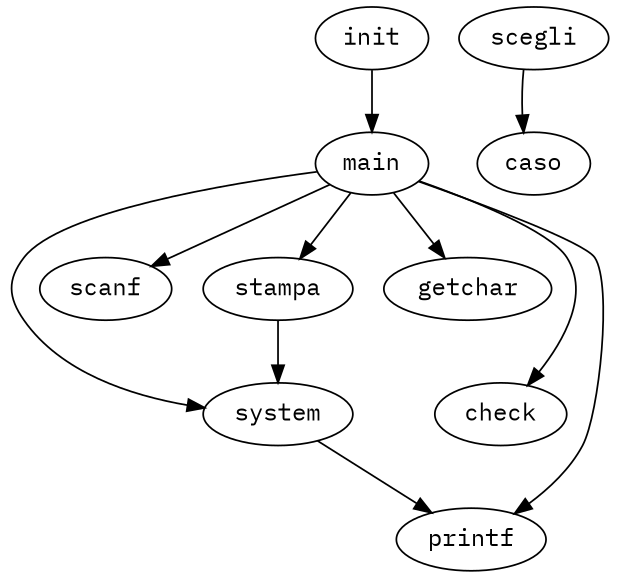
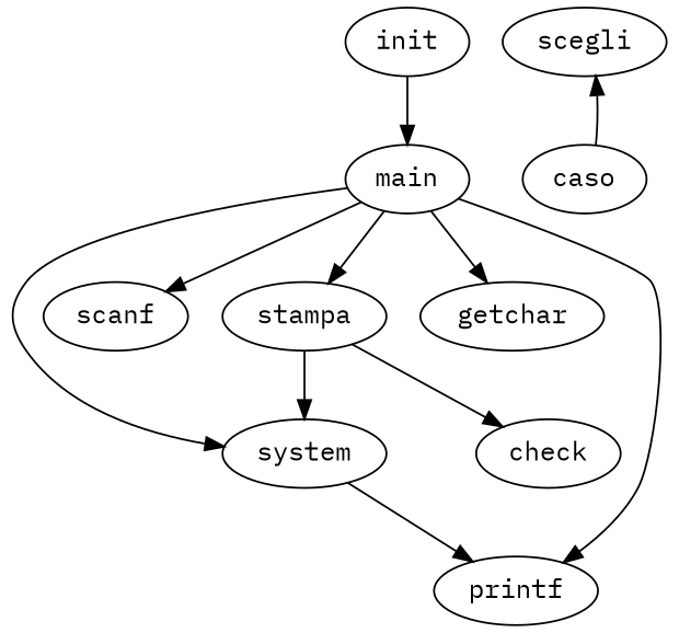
  digraph {
    fontname="IBM Plex Mono"
    node [fontname="IBM Plex Mono"]
    edge [fontname="IBM Plex Mono"]
    init
    main
    printf
    scanf
    stampa
    getchar
    check
    system
    scegli
    caso
    init -> main
    main -> printf
    main -> scanf
    main -> stampa
    main -> getchar
-   main -> check
+   stampa -> check
    main -> system
    stampa -> system
    system -> printf
-   scegli -> caso
+   caso -> scegli
  }
